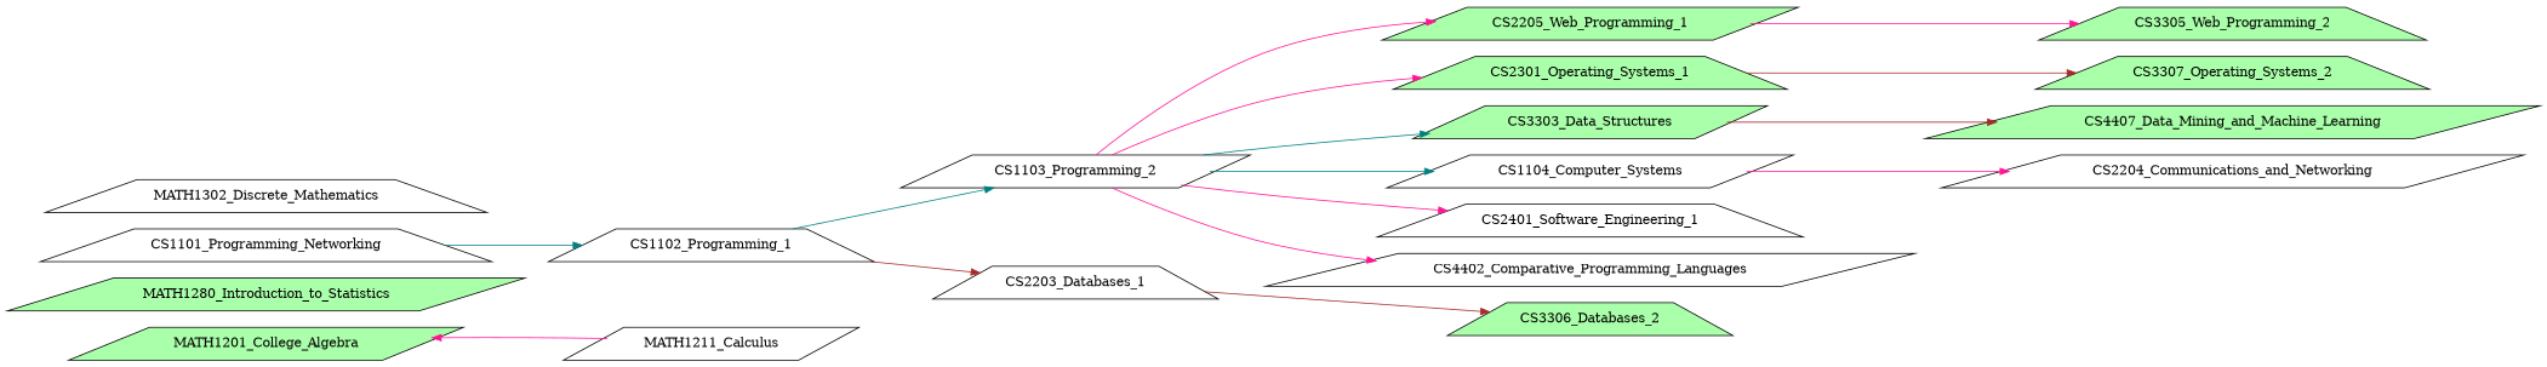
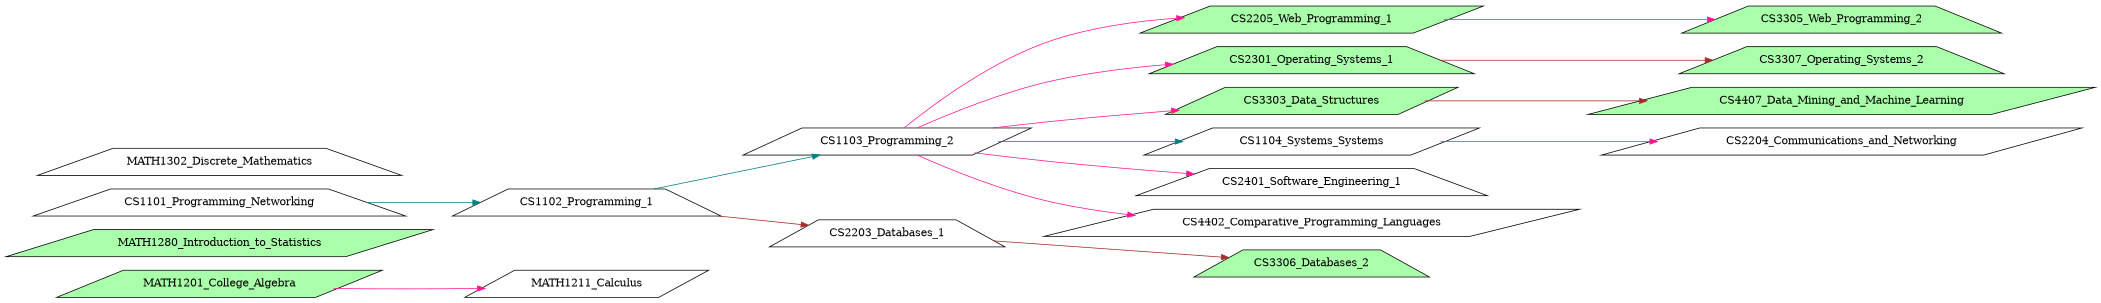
  digraph {
    rankdir=LR
    node [shape=parallelogram]
    edge [color=deeppink]
    MATH1201_College_Algebra [fillcolor="#aaffaa" style=filled]
    MATH1211_Calculus
    MATH1280_Introduction_to_Statistics [fillcolor="#aaffaa" style=filled]
    CS2205_Web_Programming_1 [fillcolor="#aaffaa" style=filled]
    CS3305_Web_Programming_2 [fillcolor="#aaffaa" shape=trapezium style=filled]
    CS2301_Operating_Systems_1 [fillcolor="#aaffaa" shape=trapezium style=filled]
    CS3307_Operating_Systems_2 [fillcolor="#aaffaa" shape=trapezium style=filled]
    CS3303_Data_Structures [fillcolor="#aaffaa" style=filled]
    CS4407_Data_Mining_and_Machine_Learning [fillcolor="#aaffaa" style=filled]
    CS3306_Databases_2 [fillcolor="#aaffaa" shape=trapezium style=filled]
    n11 [label=CS1101_Programming_Networking shape=trapezium]
    CS1102_Programming_1 [shape=trapezium]
    CS1103_Programming_2
    CS2203_Databases_1 [shape=trapezium]
    MATH1302_Discrete_Mathematics [shape=trapezium]
-   CS1104_Computer_Systems
+   CS1104_Computer_Systems [label=CS1104_Systems_Systems]
    CS2401_Software_Engineering_1 [shape=trapezium]
    CS4402_Comparative_Programming_Languages
    CS2204_Communications_and_Networking
-   MATH1211_Calculus -> MATH1201_College_Algebra
+   MATH1201_College_Algebra -> MATH1211_Calculus
    CS2205_Web_Programming_1 -> CS3305_Web_Programming_2
    CS2301_Operating_Systems_1 -> CS3307_Operating_Systems_2 [color=brown]
    CS3303_Data_Structures -> CS4407_Data_Mining_and_Machine_Learning [color=brown]
    n11 -> CS1102_Programming_1 [color=teal]
    CS1102_Programming_1 -> CS1103_Programming_2 [color=teal]
    CS1102_Programming_1 -> CS2203_Databases_1 [color=brown]
    CS1103_Programming_2 -> CS2205_Web_Programming_1
    CS1103_Programming_2 -> CS2301_Operating_Systems_1
-   CS1103_Programming_2 -> CS3303_Data_Structures [color=teal]
+   CS1103_Programming_2 -> CS3303_Data_Structures
    CS1103_Programming_2 -> CS1104_Computer_Systems [color=teal]
    CS1103_Programming_2 -> CS2401_Software_Engineering_1
    CS1103_Programming_2 -> CS4402_Comparative_Programming_Languages
    CS2203_Databases_1 -> CS3306_Databases_2 [color=brown]
    CS1104_Computer_Systems -> CS2204_Communications_and_Networking
  }
